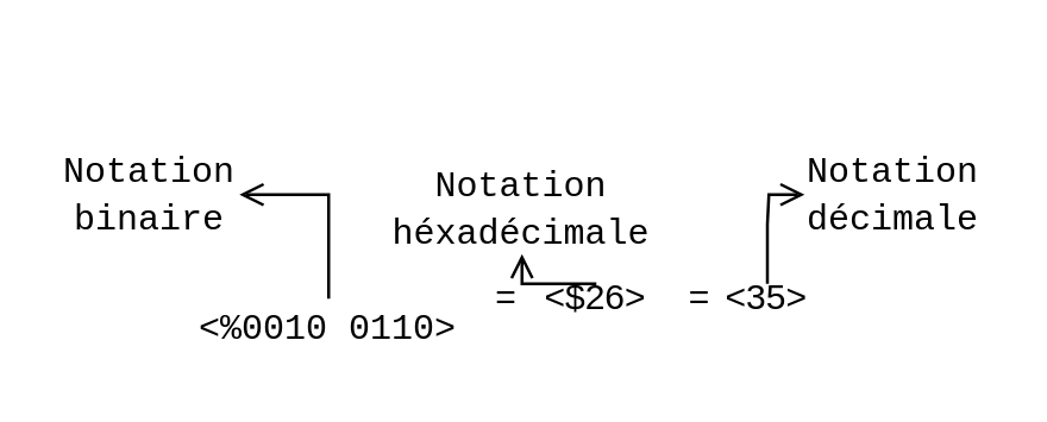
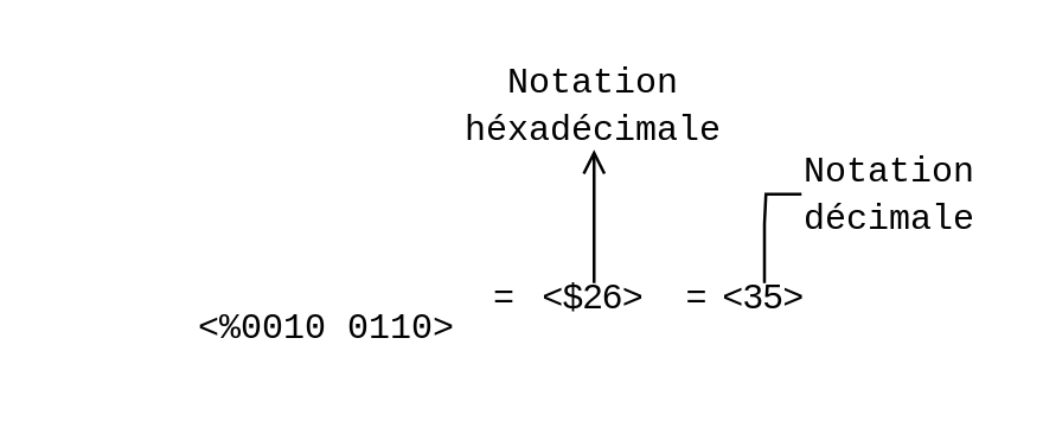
  <mxCell id="0" />
  <mxCell id="1" parent="0" />
- <mxCell id="2" style="edgeStyle=orthogonalEdgeStyle;rounded=0;orthogonalLoop=1;jettySize=auto;html=1;entryX=1;entryY=0.5;entryDx=0;entryDy=0;endArrow=open;endFill=0;" edge="1" parent="1" source="3" target="8"><mxGeometry relative="1" as="geometry" /></mxCell>
  <mxCell id="3" value="&lt;font face=&quot;Courier New&quot;&gt;&amp;lt;%0010 0110&amp;gt;&lt;br&gt;&lt;/font&gt;" style="text;html=1;strokeColor=none;fillColor=none;align=center;verticalAlign=middle;whiteSpace=wrap;rounded=0;" vertex="1" parent="1"><mxGeometry x="65" y="100" width="90" height="20" as="geometry" /></mxCell>
  <mxCell id="4" style="edgeStyle=orthogonalEdgeStyle;rounded=0;orthogonalLoop=1;jettySize=auto;html=1;entryX=0.5;entryY=1;entryDx=0;entryDy=0;strokeColor=default;endArrow=open;endFill=0;exitX=0.5;exitY=0;exitDx=0;exitDy=0;" edge="1" parent="1" source="5" target="7"><mxGeometry relative="1" as="geometry"><Array as="points" /></mxGeometry></mxCell>
  <mxCell id="5" value="&amp;lt;$26&amp;gt;" style="text;html=1;strokeColor=none;fillColor=none;align=center;verticalAlign=middle;whiteSpace=wrap;rounded=0;" vertex="1" parent="1"><mxGeometry x="180" y="95" width="40" height="10" as="geometry" /></mxCell>
  <mxCell id="6" value="=" style="text;html=1;strokeColor=none;fillColor=none;align=center;verticalAlign=middle;whiteSpace=wrap;rounded=0;" vertex="1" parent="1"><mxGeometry x="165" y="95" width="10" height="10" as="geometry" /></mxCell>
- <mxCell id="7" value="&lt;font face=&quot;Courier New&quot;&gt;Notation héxadécimale&lt;/font&gt;" style="text;html=1;strokeColor=none;fillColor=none;align=center;verticalAlign=middle;whiteSpace=wrap;rounded=0;" vertex="1" parent="1"><mxGeometry x="125" y="55" width="100" height="30" as="geometry" /></mxCell>
- <mxCell id="8" value="&lt;font face=&quot;Courier New&quot;&gt;Notation binaire&lt;/font&gt;" style="text;html=1;strokeColor=none;fillColor=none;align=center;verticalAlign=middle;whiteSpace=wrap;rounded=0;" vertex="1" parent="1"><mxGeometry x="20" y="50" width="60" height="30" as="geometry" /></mxCell>
- <mxCell id="9" style="edgeStyle=orthogonalEdgeStyle;rounded=0;orthogonalLoop=1;jettySize=auto;html=1;entryX=0;entryY=0.5;entryDx=0;entryDy=0;endArrow=open;endFill=0;" edge="1" parent="1" source="10" target="12"><mxGeometry relative="1" as="geometry"><Array as="points"><mxPoint x="258" y="75" /><mxPoint x="258" y="75" /><mxPoint x="258" y="65" /></Array></mxGeometry></mxCell>
+ <mxCell id="7" value="&lt;font face=&quot;Courier New&quot;&gt;Notation héxadécimale&lt;/font&gt;" style="text;html=1;strokeColor=none;fillColor=none;align=center;verticalAlign=middle;whiteSpace=wrap;rounded=0;" vertex="1" parent="1"><mxGeometry x="150" y="20" width="100" height="30" as="geometry" /></mxCell>
+ <mxCell id="9" style="edgeStyle=orthogonalEdgeStyle;rounded=0;orthogonalLoop=1;jettySize=auto;html=1;entryX=0;entryY=0.5;entryDx=0;entryDy=0;endArrow=none;endFill=0;" edge="1" parent="1" source="10" target="12"><mxGeometry relative="1" as="geometry"><Array as="points"><mxPoint x="258" y="75" /><mxPoint x="258" y="75" /><mxPoint x="258" y="65" /></Array></mxGeometry></mxCell>
  <mxCell id="10" value="&amp;lt;35&amp;gt;" style="text;html=1;strokeColor=none;fillColor=none;align=center;verticalAlign=middle;whiteSpace=wrap;rounded=0;" vertex="1" parent="1"><mxGeometry x="245" y="95" width="25" height="10" as="geometry" /></mxCell>
  <mxCell id="11" value="=" style="text;html=1;strokeColor=none;fillColor=none;align=center;verticalAlign=middle;whiteSpace=wrap;rounded=0;" vertex="1" parent="1"><mxGeometry x="230" y="95" width="10" height="10" as="geometry" /></mxCell>
  <mxCell id="12" value="&lt;font face=&quot;Courier New&quot;&gt;Notation décimale&lt;/font&gt;" style="text;html=1;strokeColor=none;fillColor=none;align=center;verticalAlign=middle;whiteSpace=wrap;rounded=0;" vertex="1" parent="1"><mxGeometry x="270" y="50" width="60" height="30" as="geometry" /></mxCell>
